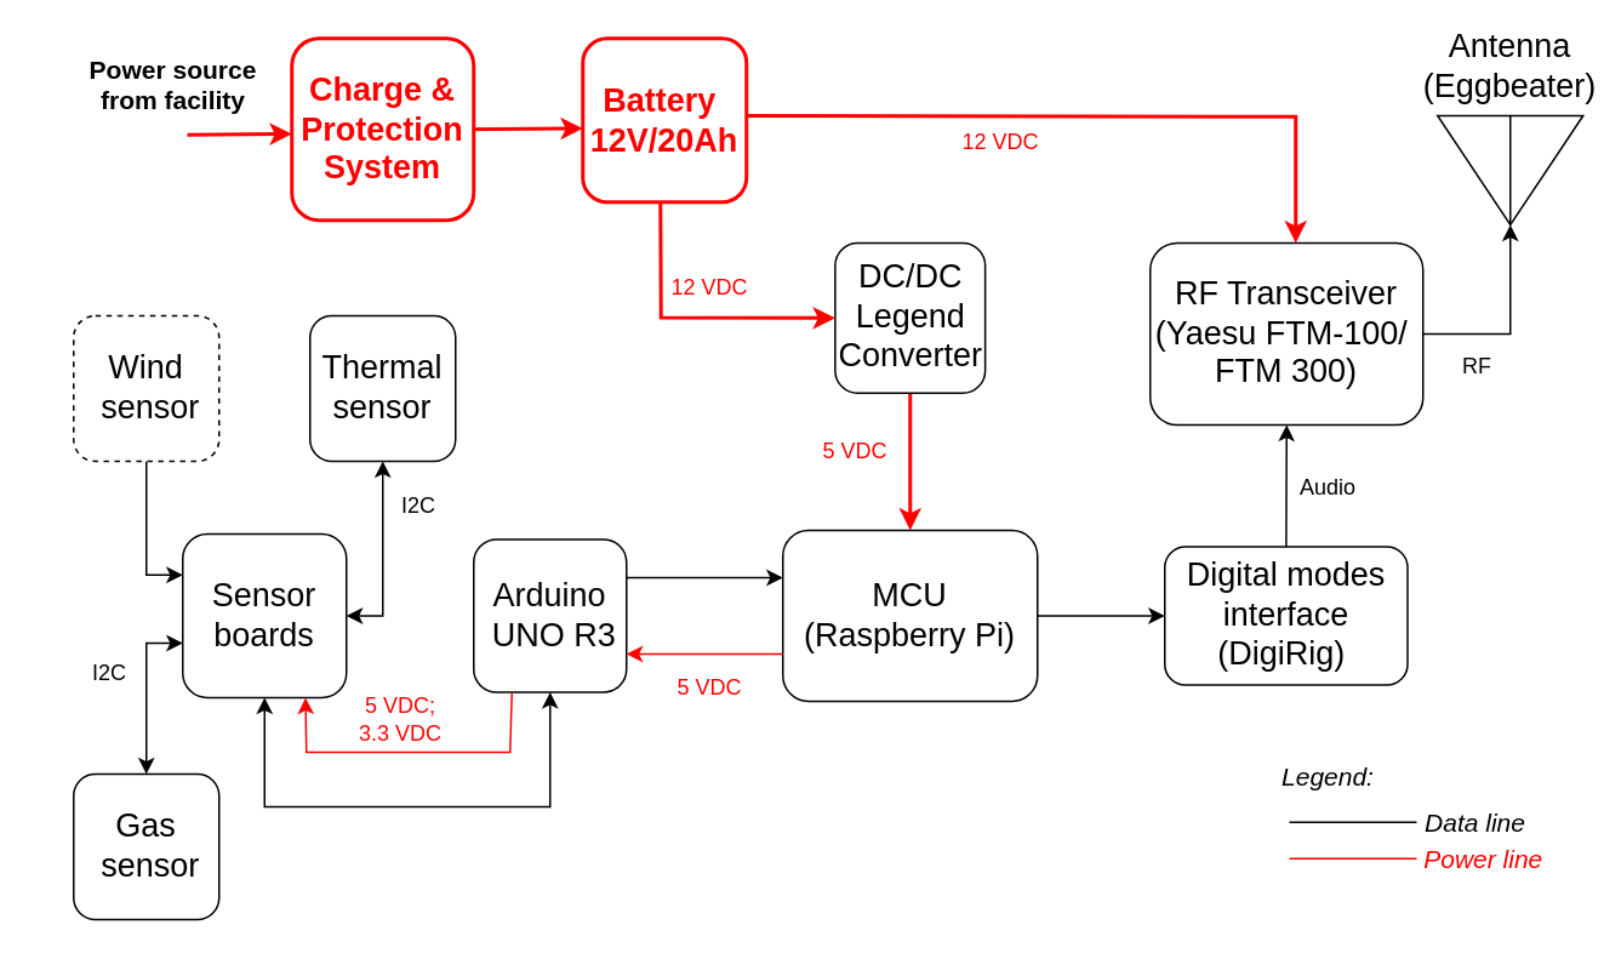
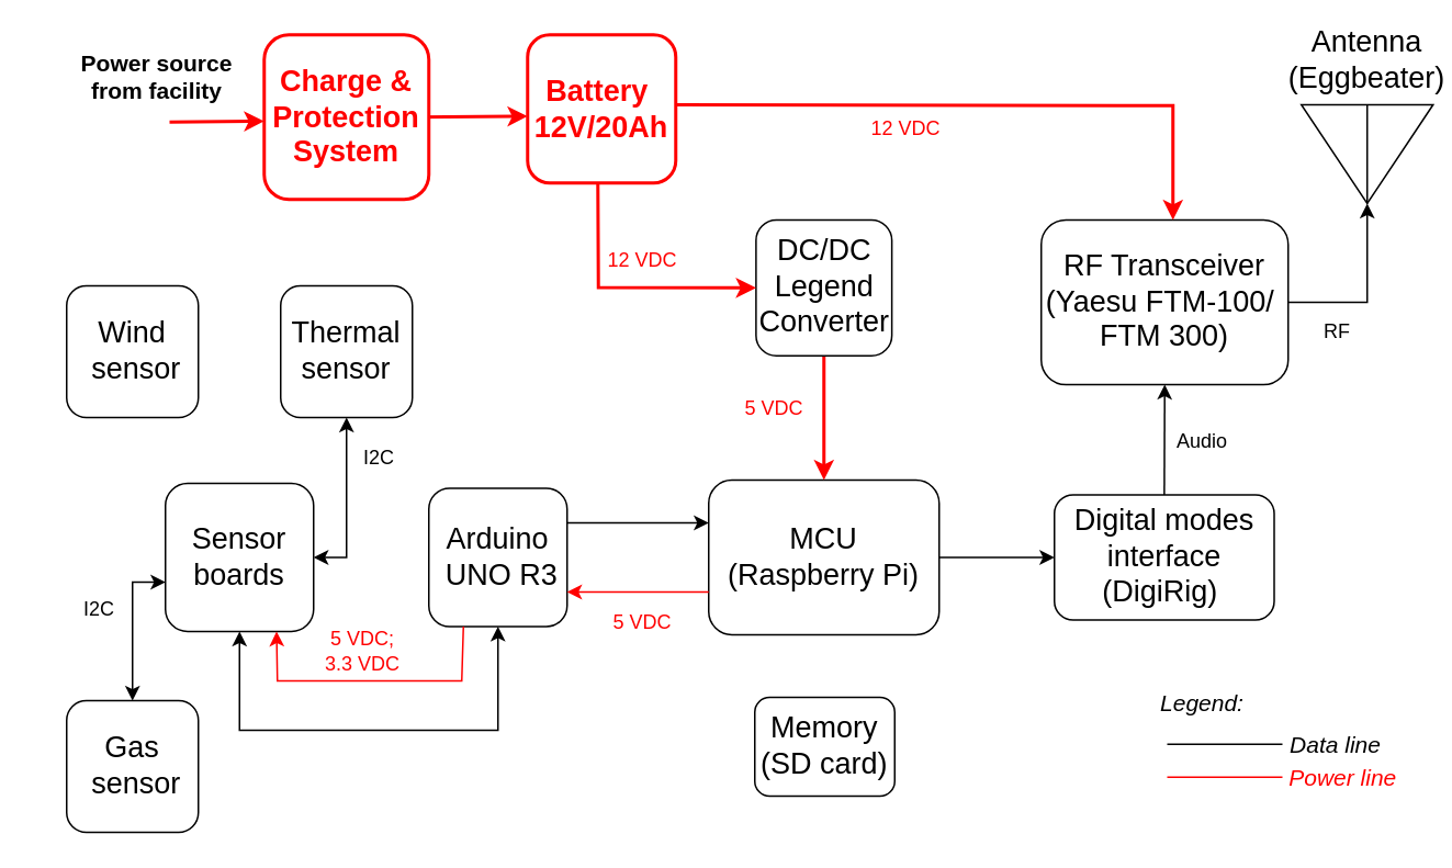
  <mxCell id="0" />
  <mxCell id="1" parent="0" />
  <mxCell id="2" value="&lt;font style=&quot;font-size: 18px;&quot;&gt;MCU&lt;br&gt;(Raspberry&amp;nbsp;Pi)&lt;/font&gt;" style="rounded=1;whiteSpace=wrap;html=1;labelBackgroundColor=none;" parent="1" vertex="1"><mxGeometry x="430" y="291" width="140" height="94" as="geometry" /></mxCell>
+ <mxCell id="3" value="&lt;font style=&quot;font-size: 18px;&quot;&gt;Memory &lt;br&gt;(SD card)&lt;/font&gt;" style="rounded=1;whiteSpace=wrap;html=1;labelBackgroundColor=none;" parent="1" vertex="1"><mxGeometry x="458" y="423" width="85" height="60" as="geometry" /></mxCell>
  <mxCell id="4" value="&lt;font style=&quot;font-size: 18px;&quot;&gt;Digital modes interface&lt;br&gt;(DigiRig)&amp;nbsp;&lt;/font&gt;" style="rounded=1;whiteSpace=wrap;html=1;labelBackgroundColor=none;" parent="1" vertex="1"><mxGeometry x="640" y="300" width="133.5" height="76" as="geometry" /></mxCell>
  <mxCell id="5" value="&lt;font style=&quot;font-size: 18px;&quot;&gt;RF Transceiver&lt;br&gt;(Yaesu FTM-100/&amp;nbsp; FTM 300)&lt;/font&gt;" style="rounded=1;whiteSpace=wrap;html=1;labelBackgroundColor=none;" parent="1" vertex="1"><mxGeometry x="632" y="133" width="150" height="100" as="geometry" /></mxCell>
  <mxCell id="6" value="&lt;font style=&quot;font-size: 18px;&quot;&gt;Sensor&lt;br&gt;boards&lt;/font&gt;" style="whiteSpace=wrap;html=1;aspect=fixed;labelBackgroundColor=none;rounded=1;" parent="1" vertex="1"><mxGeometry x="100" y="293" width="90" height="90" as="geometry" /></mxCell>
  <mxCell id="7" value="" style="endArrow=classic;html=1;rounded=1;entryX=0.5;entryY=0;entryDx=0;entryDy=0;exitX=0.5;exitY=1;exitDx=0;exitDy=0;labelBackgroundColor=none;fontColor=default;fillColor=#d80073;strokeColor=#FF0000;strokeWidth=2;" parent="1" source="16" target="2" edge="1"><mxGeometry width="50" height="50" relative="1" as="geometry"><mxPoint x="728.5" y="88" as="sourcePoint" /><mxPoint x="648" y="323" as="targetPoint" /></mxGeometry></mxCell>
  <mxCell id="8" value="&lt;font color=&quot;#ff0000&quot;&gt;12 VDC&lt;/font&gt;" style="text;html=1;strokeColor=none;fillColor=none;align=center;verticalAlign=middle;whiteSpace=wrap;rounded=1;labelBackgroundColor=none;" parent="1" vertex="1"><mxGeometry x="360" y="143" width="60" height="30" as="geometry" /></mxCell>
  <mxCell id="9" value="&lt;font style=&quot;font-size: 18px;&quot;&gt;Arduino&lt;br&gt;&amp;nbsp;UNO R3&lt;/font&gt;" style="whiteSpace=wrap;html=1;aspect=fixed;labelBackgroundColor=none;rounded=1;" parent="1" vertex="1"><mxGeometry x="260" y="296" width="84" height="84" as="geometry" /></mxCell>
- <mxCell id="10" style="edgeStyle=orthogonalEdgeStyle;rounded=0;orthogonalLoop=1;jettySize=auto;html=1;exitX=0.5;exitY=1;exitDx=0;exitDy=0;entryX=0;entryY=0.25;entryDx=0;entryDy=0;" parent="1" source="11" target="6" edge="1"><mxGeometry relative="1" as="geometry"><mxPoint x="80" y="323" as="targetPoint" /></mxGeometry></mxCell>
- <mxCell id="11" value="&lt;font style=&quot;font-size: 18px;&quot;&gt;Wind&lt;br&gt;&amp;nbsp;sensor&lt;/font&gt;" style="whiteSpace=wrap;html=1;aspect=fixed;labelBackgroundColor=none;rounded=1;dashed=1;" parent="1" vertex="1"><mxGeometry x="40" y="173" width="80" height="80" as="geometry" /></mxCell>
+ <mxCell id="11" value="&lt;font style=&quot;font-size: 18px;&quot;&gt;Wind&lt;br&gt;&amp;nbsp;sensor&lt;/font&gt;" style="whiteSpace=wrap;html=1;aspect=fixed;labelBackgroundColor=none;rounded=1;" parent="1" vertex="1"><mxGeometry x="40" y="173" width="80" height="80" as="geometry" /></mxCell>
  <mxCell id="12" value="&lt;font style=&quot;font-size: 18px;&quot;&gt;Thermal sensor&lt;/font&gt;" style="whiteSpace=wrap;html=1;aspect=fixed;labelBackgroundColor=none;rounded=1;" parent="1" vertex="1"><mxGeometry x="170" y="173" width="80" height="80" as="geometry" /></mxCell>
  <mxCell id="13" value="&lt;font style=&quot;font-size: 18px;&quot;&gt;Gas&lt;br&gt;&amp;nbsp;sensor&lt;/font&gt;" style="whiteSpace=wrap;html=1;aspect=fixed;labelBackgroundColor=none;rounded=1;" parent="1" vertex="1"><mxGeometry x="40" y="425" width="80" height="80" as="geometry" /></mxCell>
  <mxCell id="14" value="" style="endArrow=classic;startArrow=classic;html=1;rounded=0;entryX=0.5;entryY=1;entryDx=0;entryDy=0;exitX=1;exitY=0.5;exitDx=0;exitDy=0;" parent="1" source="6" target="12" edge="1"><mxGeometry width="50" height="50" relative="1" as="geometry"><mxPoint x="250" y="333" as="sourcePoint" /><mxPoint x="310" y="293" as="targetPoint" /><Array as="points"><mxPoint x="210" y="338" /></Array></mxGeometry></mxCell>
  <mxCell id="15" value="" style="endArrow=classic;startArrow=classic;html=1;rounded=0;exitX=0.5;exitY=0;exitDx=0;exitDy=0;entryX=0;entryY=0.667;entryDx=0;entryDy=0;entryPerimeter=0;" parent="1" source="13" target="6" edge="1"><mxGeometry width="50" height="50" relative="1" as="geometry"><mxPoint x="570" y="443" as="sourcePoint" /><mxPoint x="80" y="353" as="targetPoint" /><Array as="points"><mxPoint x="80" y="353" /></Array></mxGeometry></mxCell>
  <mxCell id="16" value="&lt;font style=&quot;font-size: 18px;&quot;&gt;DC/DC&lt;br&gt;Legend Converter&lt;/font&gt;" style="whiteSpace=wrap;html=1;aspect=fixed;labelBackgroundColor=none;rounded=1;" parent="1" vertex="1"><mxGeometry x="458.75" y="133" width="82.5" height="82.5" as="geometry" /></mxCell>
  <mxCell id="17" value="" style="endArrow=classic;html=1;rounded=0;entryX=0;entryY=0.5;entryDx=0;entryDy=0;exitX=0.5;exitY=1;exitDx=0;exitDy=0;labelBackgroundColor=none;fontColor=default;fillColor=#d80073;strokeColor=#FF0000;strokeWidth=2;" parent="1" target="16" edge="1"><mxGeometry width="50" height="50" relative="1" as="geometry"><mxPoint x="362.5" y="78" as="sourcePoint" /><mxPoint x="492" y="133" as="targetPoint" /><Array as="points"><mxPoint x="363" y="174" /></Array></mxGeometry></mxCell>
  <mxCell id="18" value="&lt;font color=&quot;#ff0000&quot;&gt;5 VDC&lt;/font&gt;" style="text;html=1;strokeColor=none;fillColor=none;align=center;verticalAlign=middle;whiteSpace=wrap;rounded=1;labelBackgroundColor=none;" parent="1" vertex="1"><mxGeometry x="440" y="233" width="60" height="30" as="geometry" /></mxCell>
  <mxCell id="19" value="" style="endArrow=classic;html=1;rounded=0;exitX=1;exitY=0.5;exitDx=0;exitDy=0;labelBackgroundColor=none;fontColor=default;fillColor=#d80073;strokeColor=#FF0000;strokeWidth=2;" parent="1" edge="1"><mxGeometry width="50" height="50" relative="1" as="geometry"><mxPoint x="410" y="63" as="sourcePoint" /><mxPoint x="712" y="133" as="targetPoint" /><Array as="points"><mxPoint x="712" y="63.5" /></Array></mxGeometry></mxCell>
  <mxCell id="20" value="&lt;font color=&quot;#ff0000&quot;&gt;5 VDC&lt;/font&gt;" style="text;html=1;strokeColor=none;fillColor=none;align=center;verticalAlign=middle;whiteSpace=wrap;rounded=1;labelBackgroundColor=none;" parent="1" vertex="1"><mxGeometry x="360" y="363" width="60" height="30" as="geometry" /></mxCell>
  <mxCell id="21" value="" style="endArrow=classic;html=1;rounded=1;entryX=1;entryY=0.75;entryDx=0;entryDy=0;labelBackgroundColor=none;fontColor=default;fillColor=#d80073;strokeColor=#FF0000;strokeWidth=1;" parent="1" target="9" edge="1"><mxGeometry width="50" height="50" relative="1" as="geometry"><mxPoint x="430" y="359" as="sourcePoint" /><mxPoint x="510" y="301" as="targetPoint" /></mxGeometry></mxCell>
  <mxCell id="22" value="I2C" style="text;html=1;strokeColor=none;fillColor=none;align=center;verticalAlign=middle;whiteSpace=wrap;rounded=1;labelBackgroundColor=none;" parent="1" vertex="1"><mxGeometry x="200" y="263" width="60" height="30" as="geometry" /></mxCell>
  <mxCell id="23" value="I2C" style="text;html=1;strokeColor=none;fillColor=none;align=center;verticalAlign=middle;whiteSpace=wrap;rounded=1;labelBackgroundColor=none;" parent="1" vertex="1"><mxGeometry x="30" y="355" width="60" height="30" as="geometry" /></mxCell>
  <mxCell id="24" value="" style="endArrow=classic;html=1;rounded=0;entryX=1;entryY=0.5;entryDx=0;entryDy=0;exitX=1;exitY=0.5;exitDx=0;exitDy=0;" parent="1" source="5" target="28" edge="1"><mxGeometry width="50" height="50" relative="1" as="geometry"><mxPoint x="1000" y="380" as="sourcePoint" /><mxPoint x="1050" y="330" as="targetPoint" /><Array as="points"><mxPoint x="830" y="183" /></Array></mxGeometry></mxCell>
  <mxCell id="25" value="" style="endArrow=classic;startArrow=classic;html=1;rounded=0;entryX=0.5;entryY=1;entryDx=0;entryDy=0;exitX=0.5;exitY=1;exitDx=0;exitDy=0;" parent="1" source="6" target="9" edge="1"><mxGeometry width="50" height="50" relative="1" as="geometry"><mxPoint x="200" y="461" as="sourcePoint" /><mxPoint x="220" y="376" as="targetPoint" /><Array as="points"><mxPoint x="145" y="443" /><mxPoint x="302" y="443" /></Array></mxGeometry></mxCell>
  <mxCell id="26" value="" style="endArrow=classic;html=1;rounded=0;entryX=0;entryY=0.5;entryDx=0;entryDy=0;exitX=1;exitY=0.5;exitDx=0;exitDy=0;" parent="1" source="2" target="4" edge="1"><mxGeometry width="50" height="50" relative="1" as="geometry"><mxPoint x="580" y="363" as="sourcePoint" /><mxPoint x="630" y="313" as="targetPoint" /></mxGeometry></mxCell>
  <mxCell id="27" value="&lt;font color=&quot;#ff0000&quot;&gt;12 VDC&lt;/font&gt;" style="text;html=1;strokeColor=none;fillColor=none;align=center;verticalAlign=middle;whiteSpace=wrap;rounded=1;labelBackgroundColor=none;" parent="1" vertex="1"><mxGeometry x="520" y="63" width="60" height="30" as="geometry" /></mxCell>
  <mxCell id="28" value="" style="triangle;whiteSpace=wrap;html=1;rotation=90;" parent="1" vertex="1"><mxGeometry x="800" y="53" width="60" height="80" as="geometry" /></mxCell>
  <mxCell id="29" value="&lt;font style=&quot;font-size: 18px;&quot;&gt;Antenna (Eggbeater)&lt;/font&gt;" style="text;html=1;strokeColor=none;fillColor=none;align=center;verticalAlign=middle;whiteSpace=wrap;rounded=1;labelBackgroundColor=none;" parent="1" vertex="1"><mxGeometry x="800" y="20.5" width="60" height="30" as="geometry" /></mxCell>
  <mxCell id="30" value="" style="endArrow=none;html=1;rounded=0;entryX=0;entryY=0.5;entryDx=0;entryDy=0;exitX=1;exitY=0.5;exitDx=0;exitDy=0;" parent="1" source="28" target="28" edge="1"><mxGeometry width="50" height="50" relative="1" as="geometry"><mxPoint x="580" y="363" as="sourcePoint" /><mxPoint x="630" y="313" as="targetPoint" /></mxGeometry></mxCell>
  <mxCell id="31" value="" style="endArrow=classic;html=1;rounded=0;entryX=0.5;entryY=1;entryDx=0;entryDy=0;exitX=0.5;exitY=0;exitDx=0;exitDy=0;" parent="1" source="4" target="5" edge="1"><mxGeometry width="50" height="50" relative="1" as="geometry"><mxPoint x="580" y="363" as="sourcePoint" /><mxPoint x="630" y="313" as="targetPoint" /></mxGeometry></mxCell>
  <mxCell id="32" value="" style="endArrow=classic;html=1;rounded=0;entryX=0.024;entryY=0.612;entryDx=0;entryDy=0;exitX=1;exitY=0.5;exitDx=0;exitDy=0;labelBackgroundColor=none;fontColor=default;fillColor=#d80073;strokeColor=#FF0000;strokeWidth=2;entryPerimeter=0;" parent="1" edge="1"><mxGeometry width="50" height="50" relative="1" as="geometry"><mxPoint x="250.46" y="70.48" as="sourcePoint" /><mxPoint x="320" y="70" as="targetPoint" /><Array as="points" /></mxGeometry></mxCell>
  <mxCell id="33" value="" style="endArrow=classic;html=1;rounded=0;entryX=0;entryY=0.5;entryDx=0;entryDy=0;fillColor=#a20025;strokeColor=#FF0000;strokeWidth=2;" parent="1" edge="1"><mxGeometry width="50" height="50" relative="1" as="geometry"><mxPoint x="102.5" y="73.5" as="sourcePoint" /><mxPoint x="160" y="73" as="targetPoint" /><Array as="points"><mxPoint x="102.5" y="73.5" /></Array></mxGeometry></mxCell>
  <mxCell id="34" value="&lt;font style=&quot;font-size: 14px;&quot; color=&quot;#000000&quot;&gt;&lt;b style=&quot;&quot;&gt;Power&amp;nbsp;source&lt;br&gt;from facility&lt;/b&gt;&lt;/font&gt;" style="text;html=1;strokeColor=none;fillColor=none;align=center;verticalAlign=middle;whiteSpace=wrap;rounded=1;labelBackgroundColor=none;" parent="1" vertex="1"><mxGeometry x="20" y="30.5" width="150" height="30" as="geometry" /></mxCell>
  <mxCell id="35" value="" style="endArrow=classic;html=1;rounded=0;entryX=0.75;entryY=1;entryDx=0;entryDy=0;labelBackgroundColor=none;fontColor=default;fillColor=#d80073;strokeColor=#FF0000;strokeWidth=1;exitX=0.25;exitY=1;exitDx=0;exitDy=0;" parent="1" source="9" target="6" edge="1"><mxGeometry width="50" height="50" relative="1" as="geometry"><mxPoint x="220" y="383" as="sourcePoint" /><mxPoint x="164" y="407.5" as="targetPoint" /><Array as="points"><mxPoint x="280" y="413" /><mxPoint x="168" y="413" /></Array></mxGeometry></mxCell>
  <mxCell id="36" value="&lt;font color=&quot;#ff0000&quot;&gt;5 VDC; 3.3 VDC&lt;/font&gt;" style="text;html=1;strokeColor=none;fillColor=none;align=center;verticalAlign=middle;whiteSpace=wrap;rounded=1;labelBackgroundColor=none;" parent="1" vertex="1"><mxGeometry x="190" y="380" width="60" height="30" as="geometry" /></mxCell>
  <mxCell id="37" value="" style="endArrow=classic;html=1;rounded=0;exitX=1;exitY=0.25;exitDx=0;exitDy=0;" parent="1" source="9" edge="1"><mxGeometry width="50" height="50" relative="1" as="geometry"><mxPoint x="360" y="293" as="sourcePoint" /><mxPoint x="430" y="317" as="targetPoint" /><Array as="points" /></mxGeometry></mxCell>
  <mxCell id="38" value="&lt;font style=&quot;font-size: 14px;&quot; color=&quot;#000000&quot;&gt;&lt;i&gt;Legend:&lt;/i&gt;&lt;/font&gt;" style="text;html=1;strokeColor=none;fillColor=none;align=center;verticalAlign=middle;whiteSpace=wrap;rounded=1;labelBackgroundColor=none;" parent="1" vertex="1"><mxGeometry x="700" y="411.5" width="60" height="30" as="geometry" /></mxCell>
  <mxCell id="39" value="" style="endArrow=none;html=1;rounded=0;" parent="1" edge="1"><mxGeometry width="50" height="50" relative="1" as="geometry"><mxPoint x="708.5" y="451.5" as="sourcePoint" /><mxPoint x="778.5" y="451.5" as="targetPoint" /></mxGeometry></mxCell>
  <mxCell id="40" value="" style="endArrow=none;html=1;rounded=0;strokeColor=#FF0000;" parent="1" edge="1"><mxGeometry width="50" height="50" relative="1" as="geometry"><mxPoint x="708.5" y="471.5" as="sourcePoint" /><mxPoint x="778.5" y="471.5" as="targetPoint" /></mxGeometry></mxCell>
  <mxCell id="41" value="&lt;font style=&quot;font-size: 18px;&quot; color=&quot;#ff0000&quot;&gt;&lt;b&gt;Charge &amp;amp; Protection System&lt;/b&gt;&lt;/font&gt;" style="whiteSpace=wrap;html=1;aspect=fixed;labelBackgroundColor=none;rounded=1;strokeColor=#FF0000;strokeWidth=2;" parent="1" vertex="1"><mxGeometry x="160" y="20.5" width="100" height="100" as="geometry" /></mxCell>
  <mxCell id="42" value="&lt;font color=&quot;#ff0000&quot;&gt;&lt;b&gt;&lt;font style=&quot;font-size: 18px;&quot;&gt;Battery&amp;nbsp;&lt;br&gt;12V/20Ah&lt;/font&gt;&lt;br&gt;&lt;/b&gt;&lt;/font&gt;" style="whiteSpace=wrap;html=1;aspect=fixed;labelBackgroundColor=none;rounded=1;strokeColor=#FF0000;strokeWidth=2;" parent="1" vertex="1"><mxGeometry x="320" y="20.5" width="90" height="90" as="geometry" /></mxCell>
  <mxCell id="43" value="&lt;font style=&quot;font-size: 14px;&quot; color=&quot;#000000&quot;&gt;&lt;i&gt;Data line&lt;/i&gt;&lt;/font&gt;" style="text;html=1;strokeColor=none;fillColor=none;align=center;verticalAlign=middle;whiteSpace=wrap;rounded=1;labelBackgroundColor=none;" parent="1" vertex="1"><mxGeometry x="781" y="436.5" width="60" height="30" as="geometry" /></mxCell>
  <mxCell id="44" value="&lt;font style=&quot;font-size: 14px;&quot; color=&quot;#ff0000&quot;&gt;&lt;i&gt;Power line&lt;/i&gt;&lt;/font&gt;" style="text;html=1;strokeColor=none;fillColor=none;align=center;verticalAlign=middle;whiteSpace=wrap;rounded=1;labelBackgroundColor=none;" parent="1" vertex="1"><mxGeometry x="781" y="456.5" width="69" height="30" as="geometry" /></mxCell>
  <mxCell id="45" value="Audio" style="text;html=1;strokeColor=none;fillColor=none;align=center;verticalAlign=middle;whiteSpace=wrap;rounded=1;labelBackgroundColor=none;" parent="1" vertex="1"><mxGeometry x="700" y="253" width="60" height="30" as="geometry" /></mxCell>
  <mxCell id="46" value="RF" style="text;html=1;strokeColor=none;fillColor=none;align=center;verticalAlign=middle;whiteSpace=wrap;rounded=1;labelBackgroundColor=none;" parent="1" vertex="1"><mxGeometry x="782" y="185.5" width="60" height="30" as="geometry" /></mxCell>
